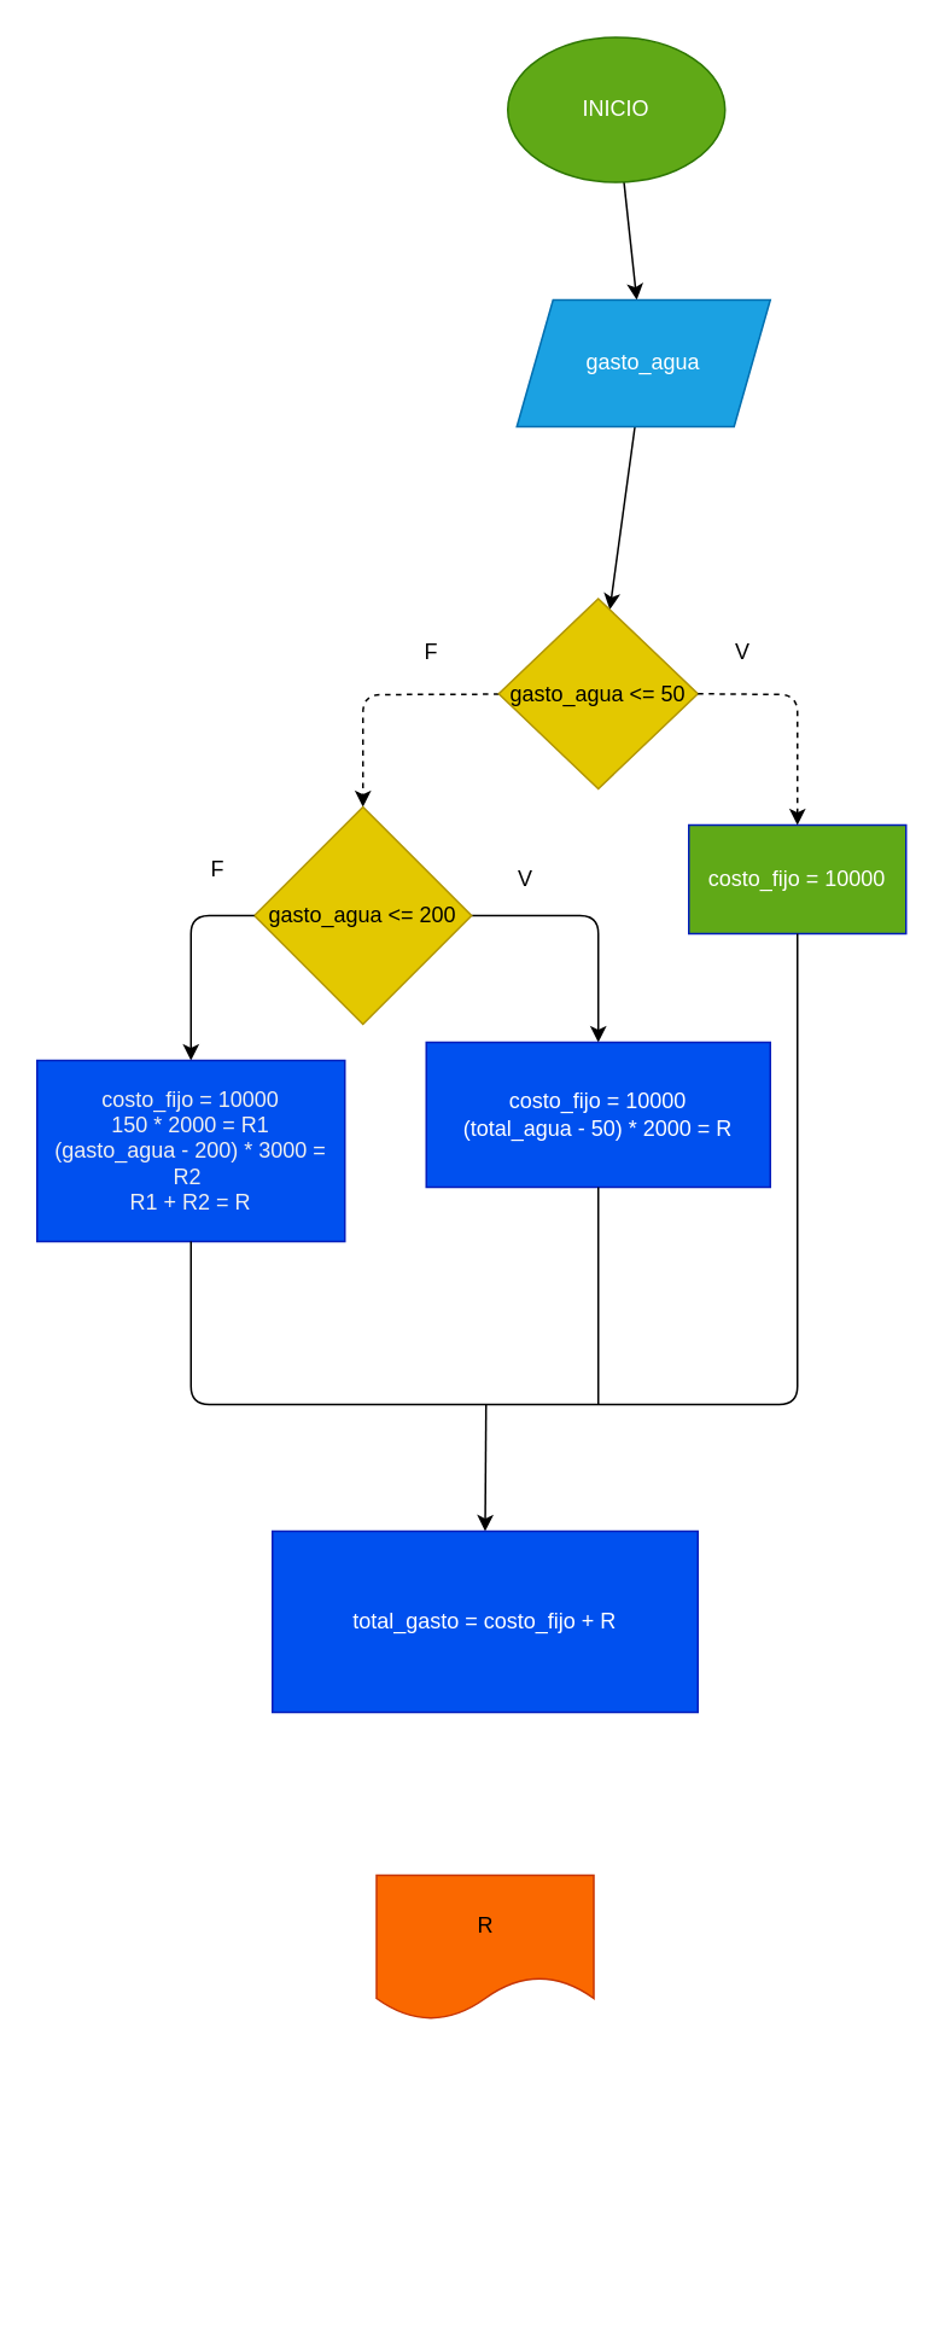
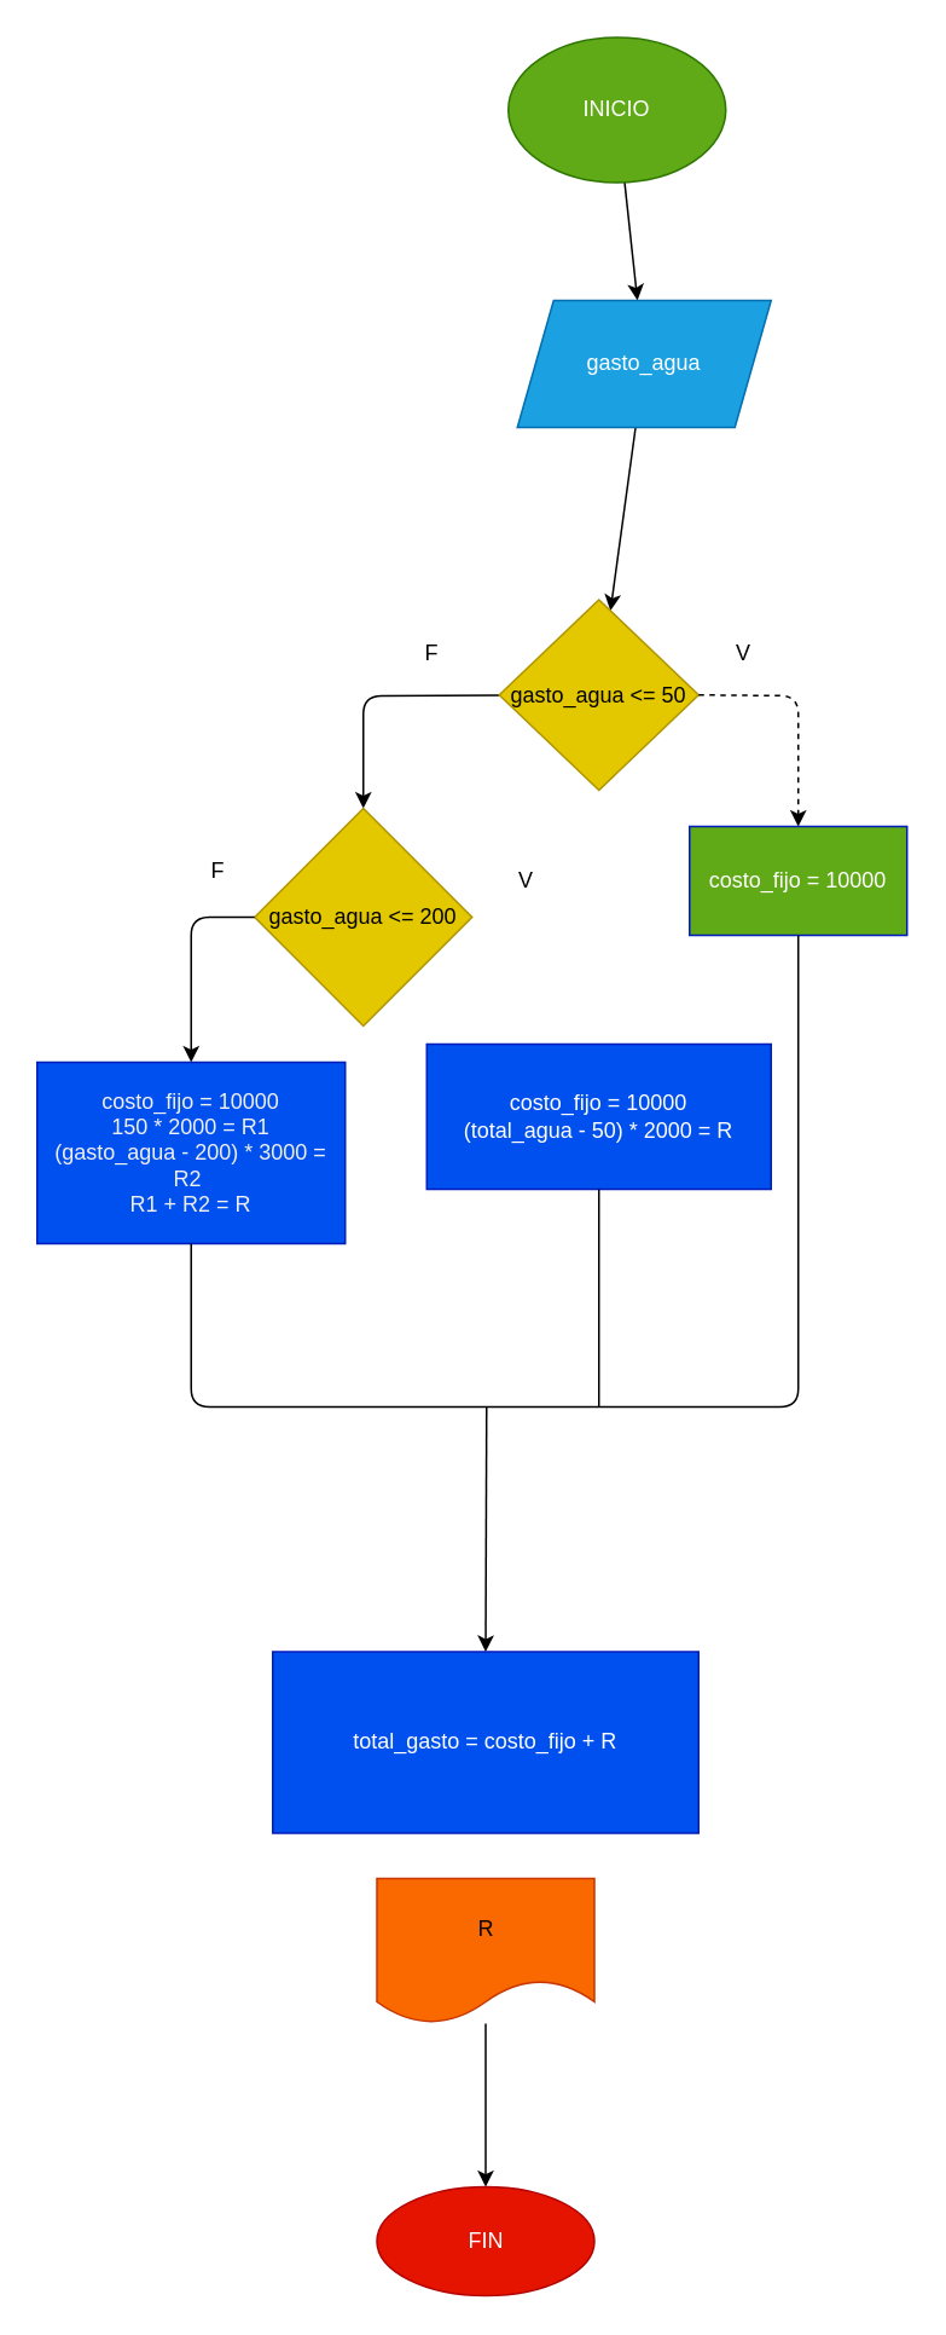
  <mxCell id="0" />
  <mxCell id="1" parent="0" />
  <mxCell id="2" value="" style="edgeStyle=none;html=1;" edge="1" parent="1" source="3" target="5"><mxGeometry relative="1" as="geometry" /></mxCell>
  <mxCell id="3" value="INICIO" style="ellipse;whiteSpace=wrap;html=1;fillColor=#60a917;fontColor=#ffffff;strokeColor=#2D7600;" vertex="1" parent="1"><mxGeometry x="280" y="20" width="120" height="80" as="geometry" /></mxCell>
  <mxCell id="4" value="" style="edgeStyle=none;html=1;" edge="1" parent="1" source="5" target="7"><mxGeometry relative="1" as="geometry" /></mxCell>
  <mxCell id="5" value="gasto_agua" style="shape=parallelogram;perimeter=parallelogramPerimeter;whiteSpace=wrap;html=1;fixedSize=1;fillColor=#1ba1e2;fontColor=#ffffff;strokeColor=#006EAF;" vertex="1" parent="1"><mxGeometry x="285" y="165" width="140" height="70" as="geometry" /></mxCell>
- <mxCell id="6" value="" style="edgeStyle=none;html=1;dashed=1;" edge="1" parent="1" source="7" target="11"><mxGeometry relative="1" as="geometry"><Array as="points"><mxPoint x="200" y="383" /></Array></mxGeometry></mxCell>
+ <mxCell id="6" value="" style="edgeStyle=none;html=1;" edge="1" parent="1" source="7" target="11"><mxGeometry relative="1" as="geometry"><Array as="points"><mxPoint x="200" y="383" /></Array></mxGeometry></mxCell>
  <mxCell id="7" value="gasto_agua &amp;lt;= 50" style="rhombus;whiteSpace=wrap;html=1;fillColor=#e3c800;fontColor=#000000;strokeColor=#B09500;" vertex="1" parent="1"><mxGeometry x="275" y="330" width="110" height="105" as="geometry" /></mxCell>
  <mxCell id="8" value="costo_fijo = 10000" style="rounded=0;whiteSpace=wrap;html=1;fillColor=#60a917;fontColor=#ffffff;strokeColor=#001DBC;" vertex="1" parent="1"><mxGeometry x="380" y="455" width="120" height="60" as="geometry" /></mxCell>
  <mxCell id="9" value="" style="endArrow=classic;html=1;entryX=0.5;entryY=0;entryDx=0;entryDy=0;exitX=1;exitY=0.5;exitDx=0;exitDy=0;dashed=1;" edge="1" parent="1" source="7" target="8"><mxGeometry width="50" height="50" relative="1" as="geometry"><mxPoint x="440" y="435" as="sourcePoint" /><mxPoint x="490" y="385" as="targetPoint" /><Array as="points"><mxPoint x="440" y="383" /></Array></mxGeometry></mxCell>
- <mxCell id="10" value="" style="edgeStyle=none;html=1;entryX=0.5;entryY=0;entryDx=0;entryDy=0;" edge="1" parent="1" source="11" target="12"><mxGeometry relative="1" as="geometry"><mxPoint x="345" y="525" as="targetPoint" /><Array as="points"><mxPoint x="330" y="505" /></Array></mxGeometry></mxCell>
  <mxCell id="11" value="gasto_agua &amp;lt;= 200" style="rhombus;whiteSpace=wrap;html=1;fillColor=#e3c800;fontColor=#000000;strokeColor=#B09500;" vertex="1" parent="1"><mxGeometry x="140" y="445" width="120" height="120" as="geometry" /></mxCell>
  <mxCell id="12" value="costo_fijo = 10000&lt;br&gt;(total_agua - 50) * 2000 = R" style="whiteSpace=wrap;html=1;fillColor=#0050ef;fontColor=#ffffff;strokeColor=#001DBC;" vertex="1" parent="1"><mxGeometry x="235" y="575" width="190" height="80" as="geometry" /></mxCell>
  <mxCell id="13" value="" style="endArrow=classic;html=1;exitX=0;exitY=0.5;exitDx=0;exitDy=0;entryX=0.5;entryY=0;entryDx=0;entryDy=0;" edge="1" parent="1" source="11" target="14"><mxGeometry width="50" height="50" relative="1" as="geometry"><mxPoint x="130" y="625" as="sourcePoint" /><mxPoint x="110" y="595" as="targetPoint" /><Array as="points"><mxPoint x="105" y="505" /></Array></mxGeometry></mxCell>
  <mxCell id="14" value="&lt;span style=&quot;text-align: center ; text-indent: 0px ; background-color: rgb(42 , 42 , 42) ; display: inline ; float: none&quot;&gt;&lt;font color=&quot;#f0f0f0&quot; face=&quot;helvetica&quot;&gt;&lt;div&gt;costo_fijo = 10000&lt;/div&gt;&lt;div&gt;150 * 2000 = R1&lt;/div&gt;&lt;div&gt;(gasto_agua - 200) * 3000 = R2&amp;nbsp;&lt;/div&gt;&lt;div&gt;R1 + R2 = R&lt;/div&gt;&lt;/font&gt;&lt;/span&gt;" style="rounded=0;whiteSpace=wrap;html=1;fillColor=#0050ef;fontColor=#ffffff;strokeColor=#001DBC;" vertex="1" parent="1"><mxGeometry x="20" y="585" width="170" height="100" as="geometry" /></mxCell>
  <mxCell id="15" value="" style="endArrow=none;html=1;entryX=0.5;entryY=1;entryDx=0;entryDy=0;exitX=0.5;exitY=1;exitDx=0;exitDy=0;" edge="1" parent="1" source="14" target="8"><mxGeometry width="50" height="50" relative="1" as="geometry"><mxPoint x="310" y="795" as="sourcePoint" /><mxPoint x="360" y="745" as="targetPoint" /><Array as="points"><mxPoint x="105" y="775" /><mxPoint x="440" y="775" /></Array></mxGeometry></mxCell>
  <mxCell id="16" value="" style="endArrow=none;html=1;entryX=0.5;entryY=1;entryDx=0;entryDy=0;" edge="1" parent="1" target="12"><mxGeometry width="50" height="50" relative="1" as="geometry"><mxPoint x="330" y="775" as="sourcePoint" /><mxPoint x="370" y="685" as="targetPoint" /></mxGeometry></mxCell>
  <mxCell id="17" value="" style="endArrow=classic;html=1;entryX=0.5;entryY=0;entryDx=0;entryDy=0;" edge="1" parent="1" target="18"><mxGeometry width="50" height="50" relative="1" as="geometry"><mxPoint x="268" y="775" as="sourcePoint" /><mxPoint x="270" y="835" as="targetPoint" /></mxGeometry></mxCell>
- <mxCell id="18" value="total_gasto = costo_fijo + R" style="rounded=0;whiteSpace=wrap;html=1;fillColor=#0050ef;fontColor=#ffffff;strokeColor=#001DBC;" vertex="1" parent="1"><mxGeometry x="150" y="845" width="235" height="100" as="geometry" /></mxCell>
+ <mxCell id="18" value="total_gasto = costo_fijo + R" style="rounded=0;whiteSpace=wrap;html=1;fillColor=#0050ef;fontColor=#ffffff;strokeColor=#001DBC;" vertex="1" parent="1"><mxGeometry x="150" y="910" width="235" height="100" as="geometry" /></mxCell>
+ <mxCell id="19" value="" style="edgeStyle=none;html=1;" edge="1" parent="1" source="20" target="21"><mxGeometry relative="1" as="geometry" /></mxCell>
  <mxCell id="20" value="R" style="shape=document;whiteSpace=wrap;html=1;boundedLbl=1;rounded=0;fillColor=#fa6800;fontColor=#000000;strokeColor=#C73500;" vertex="1" parent="1"><mxGeometry x="207.5" y="1035" width="120" height="80" as="geometry" /></mxCell>
+ <mxCell id="21" value="FIN" style="ellipse;whiteSpace=wrap;html=1;rounded=0;fillColor=#e51400;fontColor=#ffffff;strokeColor=#B20000;" vertex="1" parent="1"><mxGeometry x="207.5" y="1205" width="120" height="60" as="geometry" /></mxCell>
  <mxCell id="22" value="V" style="text;html=1;strokeColor=none;fillColor=none;align=center;verticalAlign=middle;whiteSpace=wrap;rounded=0;" vertex="1" parent="1"><mxGeometry x="380" y="345" width="60" height="30" as="geometry" /></mxCell>
  <mxCell id="23" value="F" style="text;html=1;strokeColor=none;fillColor=none;align=center;verticalAlign=middle;whiteSpace=wrap;rounded=0;" vertex="1" parent="1"><mxGeometry x="208" y="345" width="60" height="30" as="geometry" /></mxCell>
  <mxCell id="24" value="V" style="text;html=1;strokeColor=none;fillColor=none;align=center;verticalAlign=middle;whiteSpace=wrap;rounded=0;" vertex="1" parent="1"><mxGeometry x="260" y="470" width="60" height="30" as="geometry" /></mxCell>
  <mxCell id="25" value="F" style="text;html=1;strokeColor=none;fillColor=none;align=center;verticalAlign=middle;whiteSpace=wrap;rounded=0;" vertex="1" parent="1"><mxGeometry x="90" y="465" width="60" height="30" as="geometry" /></mxCell>
